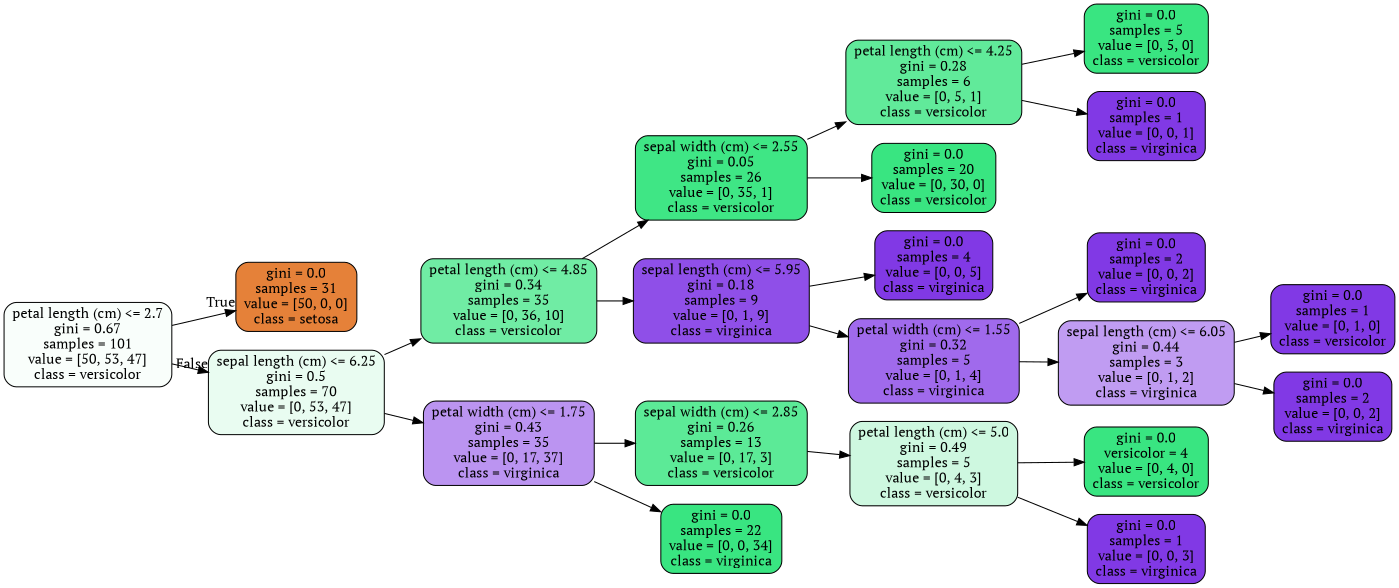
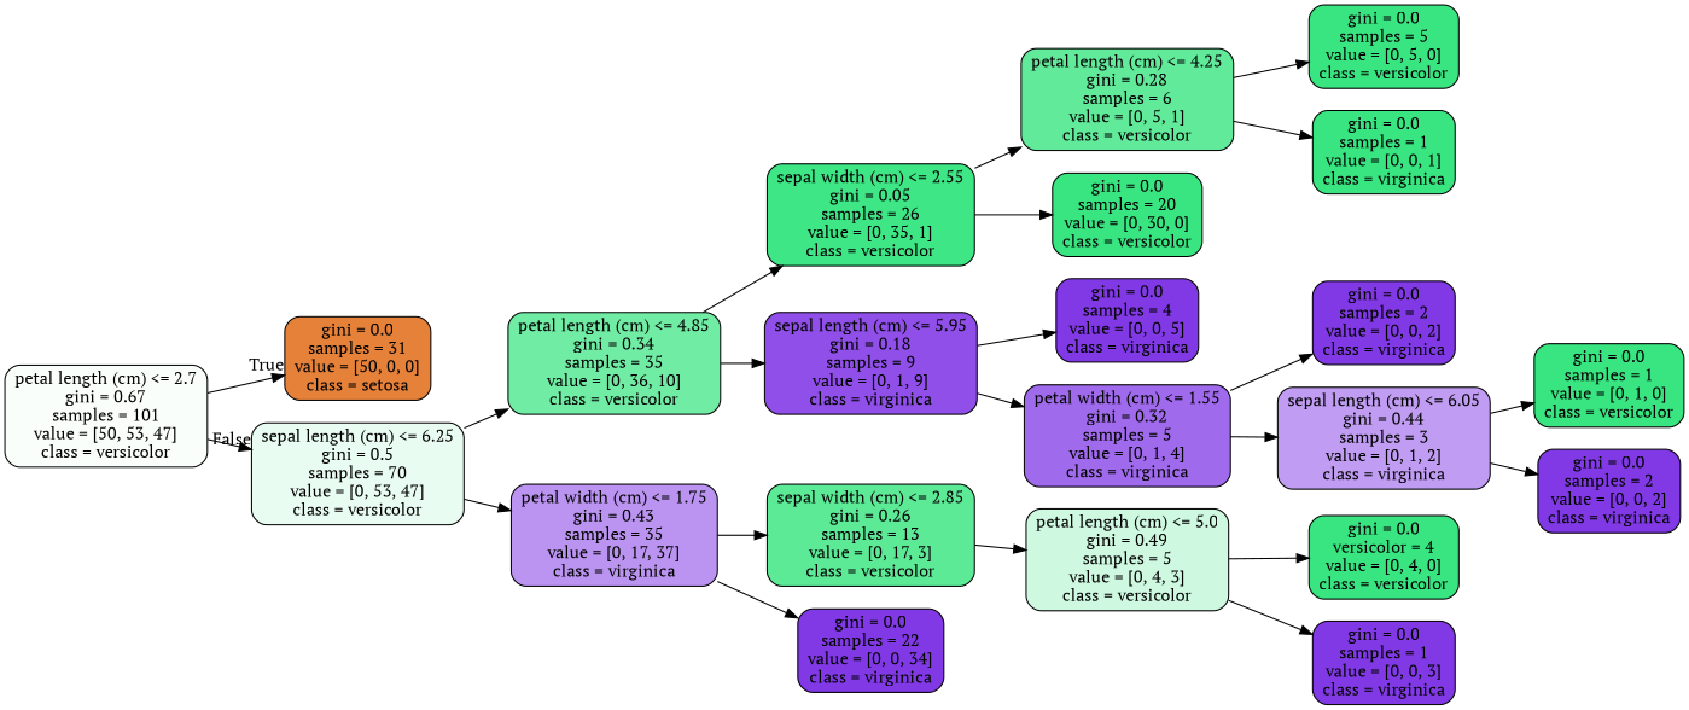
  digraph {
    fontname="PT Serif"
    rankdir=LR
    node [color=black fillcolor="#8139e5" fontname="PT Serif" shape=box style="filled, rounded"]
    edge [fontname="PT Serif"]
    n1 [fillcolor="#f9fefb" label="petal length (cm) <= 2.7\ngini = 0.67\nsamples = 101\nvalue = [50, 53, 47]\nclass = versicolor"]
    n2 [fillcolor="#e58139" label="gini = 0.0\nsamples = 31\nvalue = [50, 0, 0]\nclass = setosa"]
    n3 [fillcolor="#e9fcf1" label="sepal length (cm) <= 6.25\ngini = 0.5\nsamples = 70\nvalue = [0, 53, 47]\nclass = versicolor"]
    n4 [fillcolor="#70eca4" label="petal length (cm) <= 4.85\ngini = 0.34\nsamples = 35\nvalue = [0, 36, 10]\nclass = versicolor"]
    n5 [fillcolor="#bb94f1" label="petal width (cm) <= 1.75\ngini = 0.43\nsamples = 35\nvalue = [0, 17, 37]\nclass = virginica"]
    n6 [fillcolor="#3fe685" label="sepal width (cm) <= 2.55\ngini = 0.05\nsamples = 26\nvalue = [0, 35, 1]\nclass = versicolor"]
    n7 [fillcolor="#8f4fe8" label="sepal length (cm) <= 5.95\ngini = 0.18\nsamples = 9\nvalue = [0, 1, 9]\nclass = virginica"]
    n8 [fillcolor="#5cea97" label="sepal width (cm) <= 2.85\ngini = 0.26\nsamples = 13\nvalue = [0, 17, 3]\nclass = versicolor"]
-   n9 [fillcolor="#39e581" label="gini = 0.0\nsamples = 22\nvalue = [0, 0, 34]\nclass = virginica"]
+   n9 [label="gini = 0.0\nsamples = 22\nvalue = [0, 0, 34]\nclass = virginica"]
    n10 [fillcolor="#61ea9a" label="petal length (cm) <= 4.25\ngini = 0.28\nsamples = 6\nvalue = [0, 5, 1]\nclass = versicolor"]
    n11 [fillcolor="#39e581" label="gini = 0.0\nsamples = 20\nvalue = [0, 30, 0]\nclass = versicolor"]
    n12 [label="gini = 0.0\nsamples = 4\nvalue = [0, 0, 5]\nclass = virginica"]
    n13 [fillcolor="#a06aec" label="petal width (cm) <= 1.55\ngini = 0.32\nsamples = 5\nvalue = [0, 1, 4]\nclass = virginica"]
    n14 [fillcolor="#39e581" label="gini = 0.0\nsamples = 5\nvalue = [0, 5, 0]\nclass = versicolor"]
-   n15 [label="gini = 0.0\nsamples = 1\nvalue = [0, 0, 1]\nclass = virginica"]
+   n15 [fillcolor="#39e581" label="gini = 0.0\nsamples = 1\nvalue = [0, 0, 1]\nclass = virginica"]
    n16 [label="gini = 0.0\nsamples = 2\nvalue = [0, 0, 2]\nclass = virginica"]
    n17 [fillcolor="#c09cf2" label="sepal length (cm) <= 6.05\ngini = 0.44\nsamples = 3\nvalue = [0, 1, 2]\nclass = virginica"]
-   n18 [label="gini = 0.0\nsamples = 1\nvalue = [0, 1, 0]\nclass = versicolor"]
+   n18 [fillcolor="#39e581" label="gini = 0.0\nsamples = 1\nvalue = [0, 1, 0]\nclass = versicolor"]
    n19 [label="gini = 0.0\nsamples = 2\nvalue = [0, 0, 2]\nclass = virginica"]
    n20 [fillcolor="#cef8e0" label="petal length (cm) <= 5.0\ngini = 0.49\nsamples = 5\nvalue = [0, 4, 3]\nclass = versicolor"]
    n21 [fillcolor="#39e581" label="gini = 0.0\nversicolor = 4\nvalue = [0, 4, 0]\nclass = versicolor"]
    n22 [label="gini = 0.0\nsamples = 1\nvalue = [0, 0, 3]\nclass = virginica"]
    n1 -> n2 [headlabel=True labelangle=45 labeldistance=2.5]
    n1 -> n3 [headlabel=False labelangle=-45 labeldistance=2.5]
    n3 -> n4
    n3 -> n5
    n4 -> n6
    n4 -> n7
    n5 -> n8
    n5 -> n9
    n6 -> n10
    n6 -> n11
    n7 -> n12
    n7 -> n13
    n8 -> n20
    n10 -> n14
    n10 -> n15
    n13 -> n16
    n13 -> n17
    n17 -> n18
    n17 -> n19
    n20 -> n21
    n20 -> n22
  }
